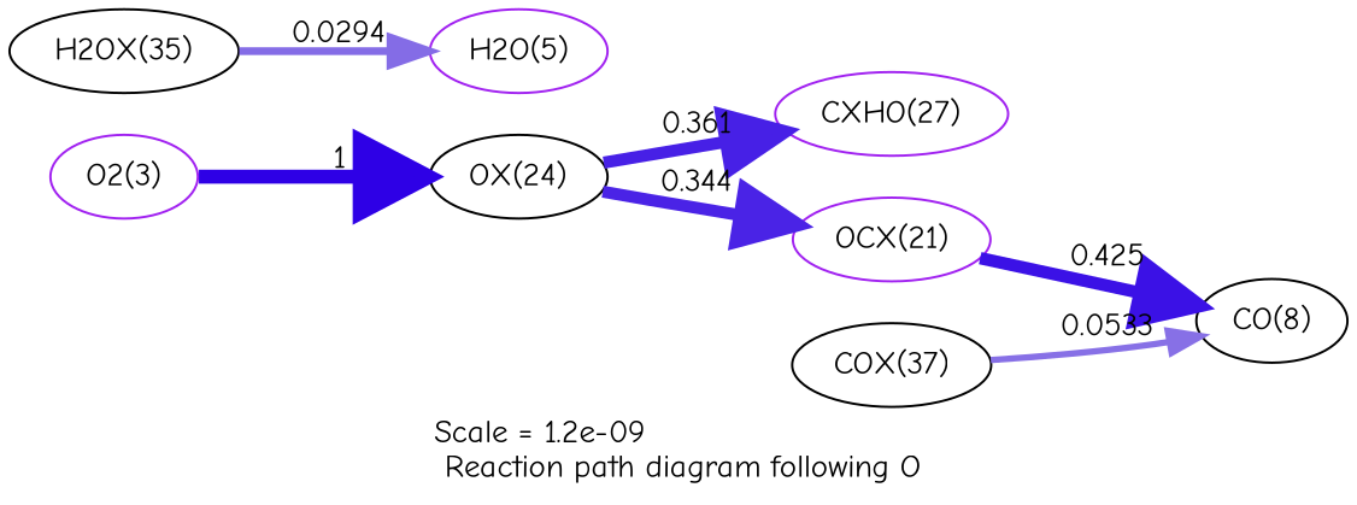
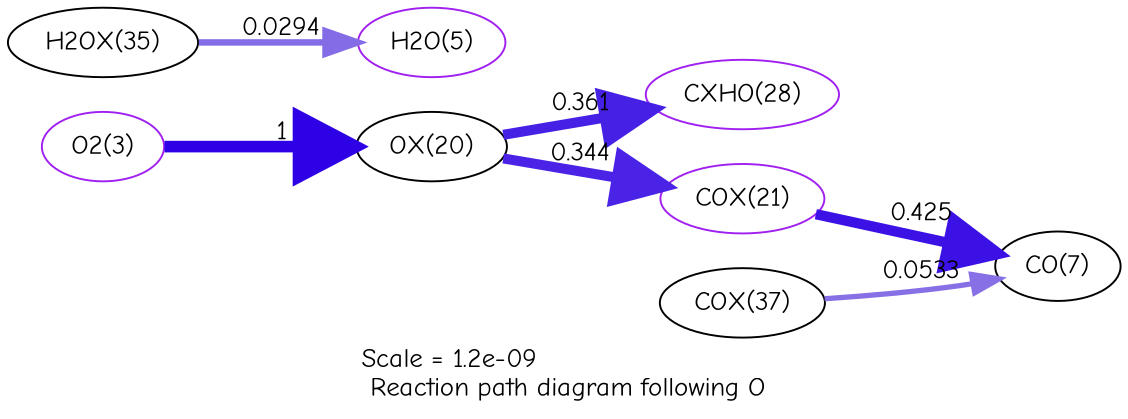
  digraph {
    fontname="Comic Neue"
    label="Scale = 1.2e-09\l Reaction path diagram following O"
    rankdir=LR
    node [color=purple fontname="Comic Neue"]
    edge [fontname="Comic Neue"]
    n1 [label="O2(3)"]
-   n2 [color=black label="OX(24)"]
-   n3 [label="CXHO(27)"]
-   n4 [label="OCX(21)"]
-   n5 [color=black label="CO(8)"]
+   n2 [color=black label="OX(20)"]
+   n3 [label="CXHO(28)"]
+   n4 [label="COX(21)"]
+   n5 [color=black label="CO(7)"]
    n6 [label="H2O(5)"]
    n7 [color=black label="H2OX(35)"]
    n8 [color=black label="COX(37)"]
    n1 -> n2 [arrowsize=3 color="0.7, 1.5, 0.9" label=" 1" penwidth=6]
    n2 -> n3 [arrowsize=2.62 color="0.7, 0.861, 0.9" label=" 0.361" penwidth=5.23]
    n2 -> n4 [arrowsize=2.6 color="0.7, 0.844, 0.9" label=" 0.344" penwidth=5.19]
    n4 -> n5 [arrowsize=2.68 color="0.7, 0.925, 0.9" label=" 0.425" penwidth=5.35]
    n7 -> n6 [arrowsize=1.67 color="0.7, 0.529, 0.9" label=" 0.0294" penwidth=3.34]
    n8 -> n5 [arrowsize=1.37 color="0.7, 0.513, 0.9" label=" 0.0533" penwidth=2.74]
  }
